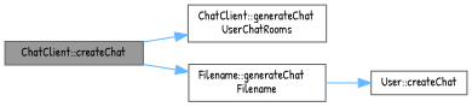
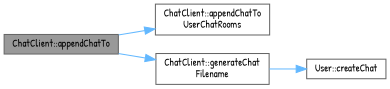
  digraph {
    fontname="Patrick Hand"
    rankdir=LR
    node [color=grey40 fillcolor=white fontname="Patrick Hand" fontsize=10 shape=box style=filled]
    edge [color=steelblue1 fontname="Patrick Hand" fontsize=10 labelfontname=Helvetica labelfontsize=10 style=solid]
-   n1 [color=gray40 fillcolor=grey60 fontcolor=black height=0.2 label="ChatClient::createChat" width=0.4]
-   n2 [height=0.2 label="ChatClient::generateChat\lUserChatRooms" width=0.4]
-   n3 [height=0.2 label="Filename::generateChat\lFilename" width=0.4]
+   n1 [color=gray40 fillcolor=grey60 fontcolor=black height=0.2 label="ChatClient::appendChatTo" width=0.4]
+   n2 [height=0.2 label="ChatClient::appendChatTo\lUserChatRooms" width=0.4]
+   n3 [height=0.2 label="ChatClient::generateChat\lFilename" width=0.4]
    n4 [height=0.2 label="User::createChat" width=0.4]
    n1 -> n2
    n1 -> n3
    n3 -> n4
  }
